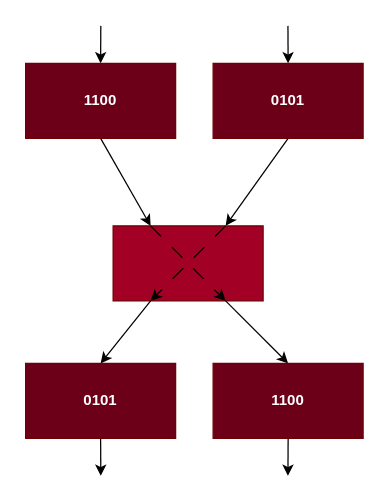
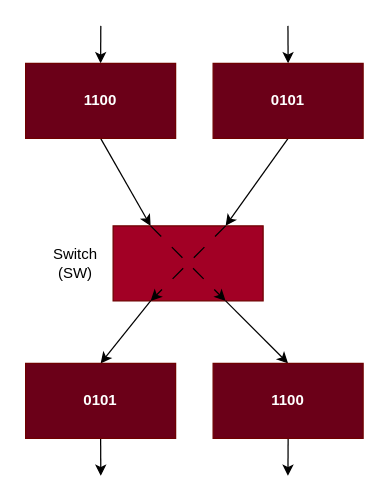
  <mxCell id="0" />
  <mxCell id="1" parent="0" />
  <mxCell id="2" value="" style="rounded=0;whiteSpace=wrap;html=1;fillColor=#a20025;fontColor=#ffffff;strokeColor=#6F0000;" parent="1" vertex="1"><mxGeometry x="90" y="180" width="120" height="60" as="geometry" /></mxCell>
+ <mxCell id="3" value="Switch (SW)" style="text;html=1;strokeColor=none;fillColor=none;align=center;verticalAlign=middle;whiteSpace=wrap;rounded=0;" parent="1" vertex="1"><mxGeometry x="30" y="195" width="60" height="30" as="geometry" /></mxCell>
  <mxCell id="4" value="" style="endArrow=classic;html=1;rounded=0;entryX=0.25;entryY=0;entryDx=0;entryDy=0;exitX=0.5;exitY=1;exitDx=0;exitDy=0;" parent="1" target="2" edge="1" source="8"><mxGeometry width="50" height="50" relative="1" as="geometry"><mxPoint x="120" y="120" as="sourcePoint" /><mxPoint x="200" y="210" as="targetPoint" /></mxGeometry></mxCell>
  <mxCell id="5" value="" style="endArrow=classic;html=1;rounded=0;exitX=0.25;exitY=1;exitDx=0;exitDy=0;entryX=0.5;entryY=0;entryDx=0;entryDy=0;" parent="1" source="2" edge="1" target="13"><mxGeometry width="50" height="50" relative="1" as="geometry"><mxPoint x="160" y="250" as="sourcePoint" /><mxPoint x="120" y="290" as="targetPoint" /></mxGeometry></mxCell>
  <mxCell id="6" value="" style="endArrow=classic;html=1;rounded=0;exitX=0.75;exitY=1;exitDx=0;exitDy=0;entryX=0.5;entryY=0;entryDx=0;entryDy=0;" parent="1" source="2" edge="1" target="15"><mxGeometry width="50" height="50" relative="1" as="geometry"><mxPoint x="160" y="250" as="sourcePoint" /><mxPoint x="180" y="290" as="targetPoint" /></mxGeometry></mxCell>
  <mxCell id="7" style="edgeStyle=orthogonalEdgeStyle;rounded=0;orthogonalLoop=1;jettySize=auto;html=1;exitX=0.5;exitY=0;exitDx=0;exitDy=0;startArrow=classic;startFill=1;endArrow=none;endFill=0;" edge="1" parent="1" source="8"><mxGeometry relative="1" as="geometry"><mxPoint x="80.143" y="20" as="targetPoint" /></mxGeometry></mxCell>
  <mxCell id="8" value="&lt;b&gt;1100&lt;/b&gt;" style="rounded=0;whiteSpace=wrap;html=1;fillColor=#6B0018;fontColor=#ffffff;strokeColor=#6F0000;" vertex="1" parent="1"><mxGeometry x="20" y="50" width="120" height="60" as="geometry" /></mxCell>
  <mxCell id="9" style="rounded=0;orthogonalLoop=1;jettySize=auto;html=1;exitX=0.5;exitY=1;exitDx=0;exitDy=0;entryX=0.75;entryY=0;entryDx=0;entryDy=0;" edge="1" parent="1" source="11" target="2"><mxGeometry relative="1" as="geometry" /></mxCell>
  <mxCell id="10" style="edgeStyle=orthogonalEdgeStyle;rounded=0;orthogonalLoop=1;jettySize=auto;html=1;exitX=0.5;exitY=0;exitDx=0;exitDy=0;startArrow=classic;startFill=1;endArrow=none;endFill=0;" edge="1" parent="1" source="11"><mxGeometry relative="1" as="geometry"><mxPoint x="229.857" y="20" as="targetPoint" /></mxGeometry></mxCell>
  <mxCell id="11" value="&lt;b&gt;0101&lt;/b&gt;" style="rounded=0;whiteSpace=wrap;html=1;fillColor=#6B0018;fontColor=#ffffff;strokeColor=#6F0000;" vertex="1" parent="1"><mxGeometry x="170" y="50" width="120" height="60" as="geometry" /></mxCell>
  <mxCell id="12" style="edgeStyle=orthogonalEdgeStyle;rounded=0;orthogonalLoop=1;jettySize=auto;html=1;exitX=0.5;exitY=1;exitDx=0;exitDy=0;" edge="1" parent="1" source="13"><mxGeometry relative="1" as="geometry"><mxPoint x="80.143" y="380" as="targetPoint" /></mxGeometry></mxCell>
  <mxCell id="13" value="&lt;b&gt;0101&lt;/b&gt;" style="rounded=0;whiteSpace=wrap;html=1;fillColor=#6B0018;fontColor=#ffffff;strokeColor=#6F0000;" vertex="1" parent="1"><mxGeometry x="20" y="290" width="120" height="60" as="geometry" /></mxCell>
  <mxCell id="14" style="edgeStyle=orthogonalEdgeStyle;rounded=0;orthogonalLoop=1;jettySize=auto;html=1;exitX=0.5;exitY=1;exitDx=0;exitDy=0;" edge="1" parent="1" source="15"><mxGeometry relative="1" as="geometry"><mxPoint x="229.857" y="380" as="targetPoint" /></mxGeometry></mxCell>
  <mxCell id="15" value="&lt;b&gt;1100&lt;/b&gt;" style="rounded=0;whiteSpace=wrap;html=1;fillColor=#6B0018;fontColor=#ffffff;strokeColor=#6F0000;" vertex="1" parent="1"><mxGeometry x="170" y="290" width="120" height="60" as="geometry" /></mxCell>
  <mxCell id="16" style="rounded=0;orthogonalLoop=1;jettySize=auto;html=1;exitX=0.25;exitY=0;exitDx=0;exitDy=0;entryX=0.75;entryY=1;entryDx=0;entryDy=0;dashed=1;dashPattern=12 12;" edge="1" parent="1" source="2" target="2"><mxGeometry relative="1" as="geometry" /></mxCell>
  <mxCell id="17" style="rounded=0;orthogonalLoop=1;jettySize=auto;html=1;exitX=0.75;exitY=0;exitDx=0;exitDy=0;entryX=0.25;entryY=1;entryDx=0;entryDy=0;dashed=1;dashPattern=12 12;" edge="1" parent="1" source="2" target="2"><mxGeometry relative="1" as="geometry" /></mxCell>
